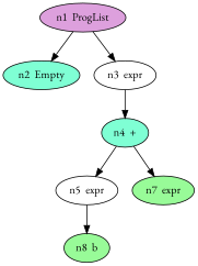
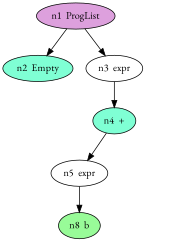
  digraph {
    fontname="EB Garamond"
    node [fillcolor=aquamarine fontname="EB Garamond" style=filled]
    edge [fontname="EB Garamond"]
    n1 [fillcolor=plum label="n1  ProgList"]
    n2 [label="n2  Empty"]
    n3 [fillcolor=white label="n3  expr"]
    n4 [label="n4  +"]
    n5 [fillcolor=white label="n5  expr"]
-   n6 [fillcolor=palegreen label="n7  expr"]
    n7 [fillcolor=palegreen label="n8  b"]
    n1 -> n2
    n1 -> n3
    n3 -> n4
    n4 -> n5
-   n4 -> n6
    n5 -> n7
  }
